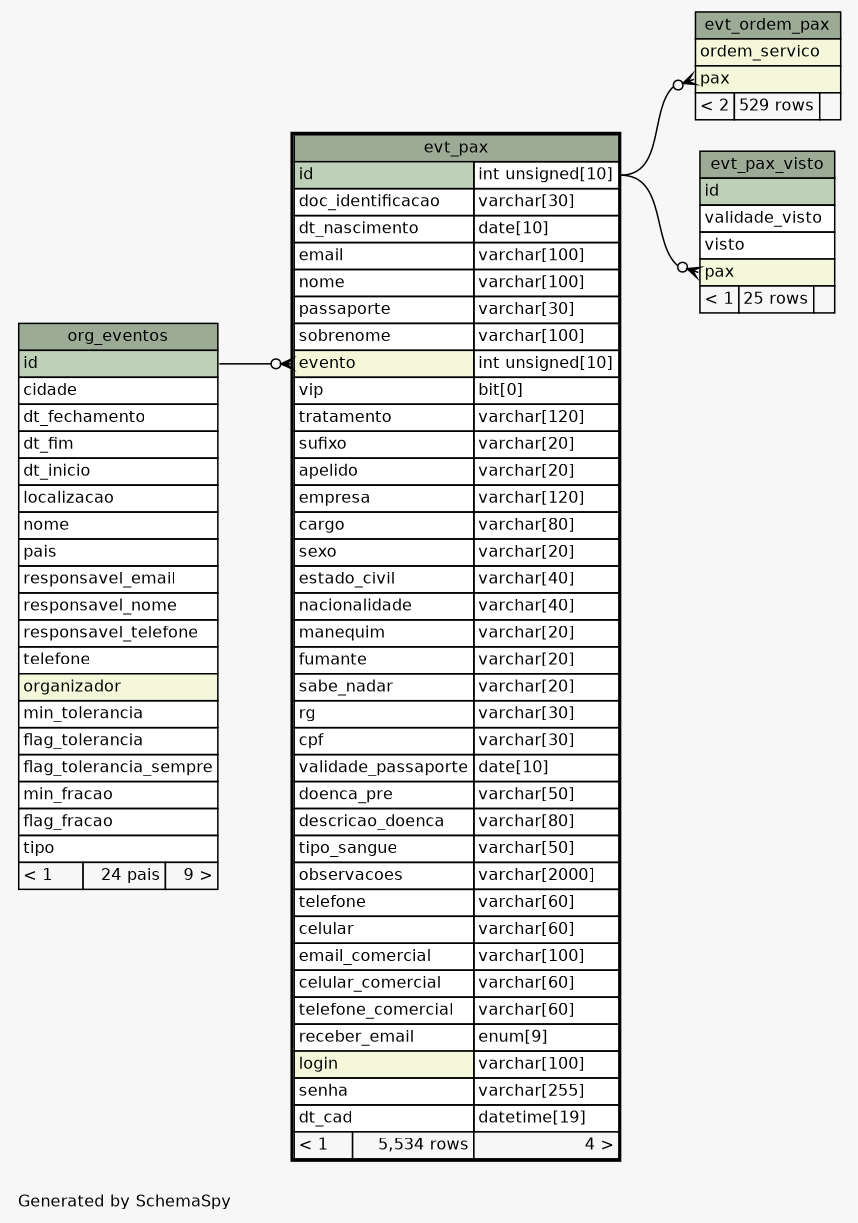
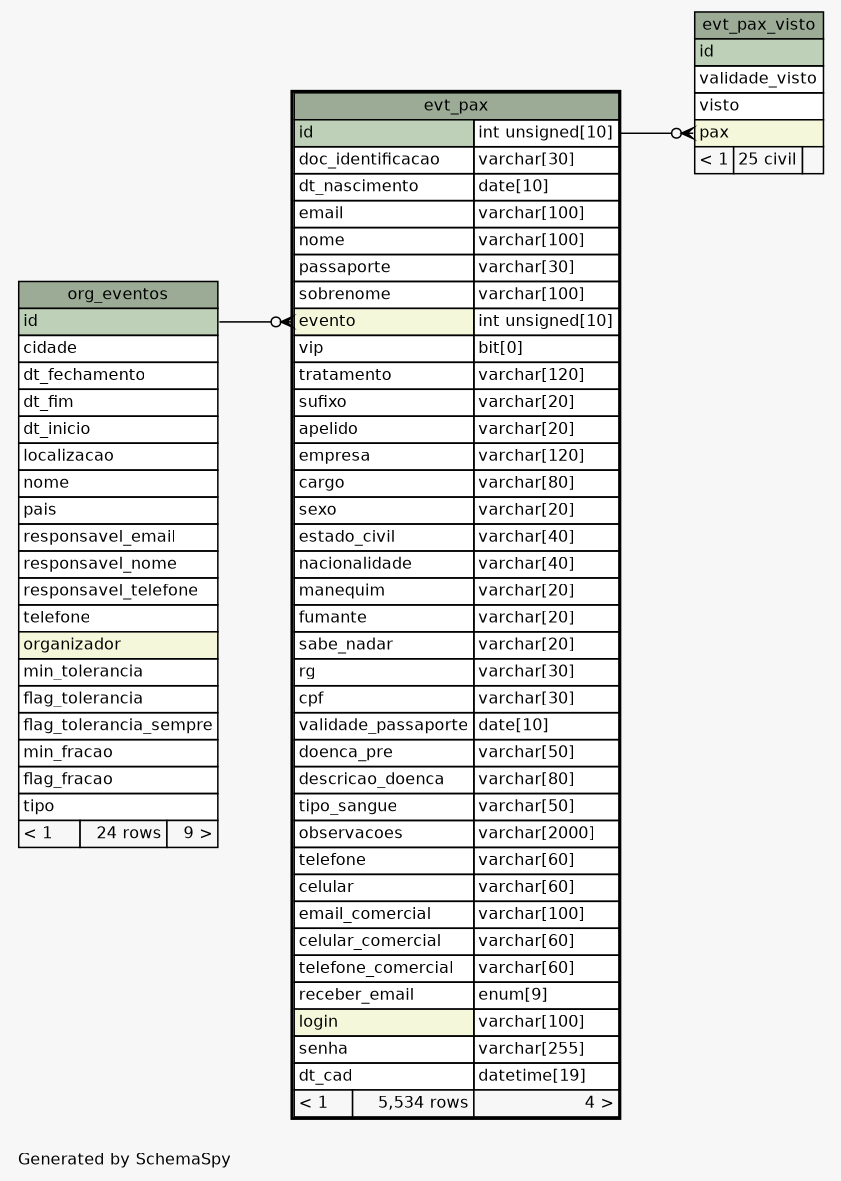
  digraph {
    bgcolor="#f7f7f7"
    fontname=Helvetica
    fontsize=11
    label="\nGenerated by SchemaSpy"
    labeljust=l
    nodesep=0.18
    rankdir=RL
    ranksep=0.46
    node [fontname=Helvetica fontsize=11 shape=plaintext]
    edge [arrowhead=none arrowsize=0.8 arrowtail=crowodot dir=back headport="id.type:e" tailport="pax:w"]
-   n1 [label=<     <TABLE BORDER="0" CELLBORDER="1" CELLSPACING="0" BGCOLOR="#ffffff">       <TR><TD COLSPAN="3" BGCOLOR="#9bab96" ALIGN="CENTER">evt_ordem_pax</TD></TR>       <TR><TD PORT="ordem_servico" COLSPAN="3" BGCOLOR="#f4f7da" ALIGN="LEFT">ordem_servico</TD></TR>       <TR><TD PORT="pax" COLSPAN="3" BGCOLOR="#f4f7da" ALIGN="LEFT">pax</TD></TR>       <TR><TD ALIGN="LEFT" BGCOLOR="#f7f7f7">&lt; 2</TD><TD ALIGN="RIGHT" BGCOLOR="#f7f7f7">529 rows</TD><TD ALIGN="RIGHT" BGCOLOR="#f7f7f7">  </TD></TR>     </TABLE>>]
    n2 [label=<     <TABLE BORDER="2" CELLBORDER="1" CELLSPACING="0" BGCOLOR="#ffffff">       <TR><TD COLSPAN="3" BGCOLOR="#9bab96" ALIGN="CENTER">evt_pax</TD></TR>       <TR><TD PORT="id" COLSPAN="2" BGCOLOR="#bed1b8" ALIGN="LEFT">id</TD><TD PORT="id.type" ALIGN="LEFT">int unsigned[10]</TD></TR>       <TR><TD PORT="doc_identificacao" COLSPAN="2" ALIGN="LEFT">doc_identificacao</TD><TD PORT="doc_identificacao.type" ALIGN="LEFT">varchar[30]</TD></TR>       <TR><TD PORT="dt_nascimento" COLSPAN="2" ALIGN="LEFT">dt_nascimento</TD><TD PORT="dt_nascimento.type" ALIGN="LEFT">date[10]</TD></TR>       <TR><TD PORT="email" COLSPAN="2" ALIGN="LEFT">email</TD><TD PORT="email.type" ALIGN="LEFT">varchar[100]</TD></TR>       <TR><TD PORT="nome" COLSPAN="2" ALIGN="LEFT">nome</TD><TD PORT="nome.type" ALIGN="LEFT">varchar[100]</TD></TR>       <TR><TD PORT="passaporte" COLSPAN="2" ALIGN="LEFT">passaporte</TD><TD PORT="passaporte.type" ALIGN="LEFT">varchar[30]</TD></TR>       <TR><TD PORT="sobrenome" COLSPAN="2" ALIGN="LEFT">sobrenome</TD><TD PORT="sobrenome.type" ALIGN="LEFT">varchar[100]</TD></TR>       <TR><TD PORT="evento" COLSPAN="2" BGCOLOR="#f4f7da" ALIGN="LEFT">evento</TD><TD PORT="evento.type" ALIGN="LEFT">int unsigned[10]</TD></TR>       <TR><TD PORT="vip" COLSPAN="2" ALIGN="LEFT">vip</TD><TD PORT="vip.type" ALIGN="LEFT">bit[0]</TD></TR>       <TR><TD PORT="tratamento" COLSPAN="2" ALIGN="LEFT">tratamento</TD><TD PORT="tratamento.type" ALIGN="LEFT">varchar[120]</TD></TR>       <TR><TD PORT="sufixo" COLSPAN="2" ALIGN="LEFT">sufixo</TD><TD PORT="sufixo.type" ALIGN="LEFT">varchar[20]</TD></TR>       <TR><TD PORT="apelido" COLSPAN="2" ALIGN="LEFT">apelido</TD><TD PORT="apelido.type" ALIGN="LEFT">varchar[20]</TD></TR>       <TR><TD PORT="empresa" COLSPAN="2" ALIGN="LEFT">empresa</TD><TD PORT="empresa.type" ALIGN="LEFT">varchar[120]</TD></TR>       <TR><TD PORT="cargo" COLSPAN="2" ALIGN="LEFT">cargo</TD><TD PORT="cargo.type" ALIGN="LEFT">varchar[80]</TD></TR>       <TR><TD PORT="sexo" COLSPAN="2" ALIGN="LEFT">sexo</TD><TD PORT="sexo.type" ALIGN="LEFT">varchar[20]</TD></TR>       <TR><TD PORT="estado_civil" COLSPAN="2" ALIGN="LEFT">estado_civil</TD><TD PORT="estado_civil.type" ALIGN="LEFT">varchar[40]</TD></TR>       <TR><TD PORT="nacionalidade" COLSPAN="2" ALIGN="LEFT">nacionalidade</TD><TD PORT="nacionalidade.type" ALIGN="LEFT">varchar[40]</TD></TR>       <TR><TD PORT="manequim" COLSPAN="2" ALIGN="LEFT">manequim</TD><TD PORT="manequim.type" ALIGN="LEFT">varchar[20]</TD></TR>       <TR><TD PORT="fumante" COLSPAN="2" ALIGN="LEFT">fumante</TD><TD PORT="fumante.type" ALIGN="LEFT">varchar[20]</TD></TR>       <TR><TD PORT="sabe_nadar" COLSPAN="2" ALIGN="LEFT">sabe_nadar</TD><TD PORT="sabe_nadar.type" ALIGN="LEFT">varchar[20]</TD></TR>       <TR><TD PORT="rg" COLSPAN="2" ALIGN="LEFT">rg</TD><TD PORT="rg.type" ALIGN="LEFT">varchar[30]</TD></TR>       <TR><TD PORT="cpf" COLSPAN="2" ALIGN="LEFT">cpf</TD><TD PORT="cpf.type" ALIGN="LEFT">varchar[30]</TD></TR>       <TR><TD PORT="validade_passaporte" COLSPAN="2" ALIGN="LEFT">validade_passaporte</TD><TD PORT="validade_passaporte.type" ALIGN="LEFT">date[10]</TD></TR>       <TR><TD PORT="doenca_pre" COLSPAN="2" ALIGN="LEFT">doenca_pre</TD><TD PORT="doenca_pre.type" ALIGN="LEFT">varchar[50]</TD></TR>       <TR><TD PORT="descricao_doenca" COLSPAN="2" ALIGN="LEFT">descricao_doenca</TD><TD PORT="descricao_doenca.type" ALIGN="LEFT">varchar[80]</TD></TR>       <TR><TD PORT="tipo_sangue" COLSPAN="2" ALIGN="LEFT">tipo_sangue</TD><TD PORT="tipo_sangue.type" ALIGN="LEFT">varchar[50]</TD></TR>       <TR><TD PORT="observacoes" COLSPAN="2" ALIGN="LEFT">observacoes</TD><TD PORT="observacoes.type" ALIGN="LEFT">varchar[2000]</TD></TR>       <TR><TD PORT="telefone" COLSPAN="2" ALIGN="LEFT">telefone</TD><TD PORT="telefone.type" ALIGN="LEFT">varchar[60]</TD></TR>       <TR><TD PORT="celular" COLSPAN="2" ALIGN="LEFT">celular</TD><TD PORT="celular.type" ALIGN="LEFT">varchar[60]</TD></TR>       <TR><TD PORT="email_comercial" COLSPAN="2" ALIGN="LEFT">email_comercial</TD><TD PORT="email_comercial.type" ALIGN="LEFT">varchar[100]</TD></TR>       <TR><TD PORT="celular_comercial" COLSPAN="2" ALIGN="LEFT">celular_comercial</TD><TD PORT="celular_comercial.type" ALIGN="LEFT">varchar[60]</TD></TR>       <TR><TD PORT="telefone_comercial" COLSPAN="2" ALIGN="LEFT">telefone_comercial</TD><TD PORT="telefone_comercial.type" ALIGN="LEFT">varchar[60]</TD></TR>       <TR><TD PORT="receber_email" COLSPAN="2" ALIGN="LEFT">receber_email</TD><TD PORT="receber_email.type" ALIGN="LEFT">enum[9]</TD></TR>       <TR><TD PORT="login" COLSPAN="2" BGCOLOR="#f4f7da" ALIGN="LEFT">login</TD><TD PORT="login.type" ALIGN="LEFT">varchar[100]</TD></TR>       <TR><TD PORT="senha" COLSPAN="2" ALIGN="LEFT">senha</TD><TD PORT="senha.type" ALIGN="LEFT">varchar[255]</TD></TR>       <TR><TD PORT="dt_cad" COLSPAN="2" ALIGN="LEFT">dt_cad</TD><TD PORT="dt_cad.type" ALIGN="LEFT">datetime[19]</TD></TR>       <TR><TD ALIGN="LEFT" BGCOLOR="#f7f7f7">&lt; 1</TD><TD ALIGN="RIGHT" BGCOLOR="#f7f7f7">5,534 rows</TD><TD ALIGN="RIGHT" BGCOLOR="#f7f7f7">4 &gt;</TD></TR>     </TABLE>>]
-   n3 [label=<     <TABLE BORDER="0" CELLBORDER="1" CELLSPACING="0" BGCOLOR="#ffffff">       <TR><TD COLSPAN="3" BGCOLOR="#9bab96" ALIGN="CENTER">org_eventos</TD></TR>       <TR><TD PORT="id" COLSPAN="3" BGCOLOR="#bed1b8" ALIGN="LEFT">id</TD></TR>       <TR><TD PORT="cidade" COLSPAN="3" ALIGN="LEFT">cidade</TD></TR>       <TR><TD PORT="dt_fechamento" COLSPAN="3" ALIGN="LEFT">dt_fechamento</TD></TR>       <TR><TD PORT="dt_fim" COLSPAN="3" ALIGN="LEFT">dt_fim</TD></TR>       <TR><TD PORT="dt_inicio" COLSPAN="3" ALIGN="LEFT">dt_inicio</TD></TR>       <TR><TD PORT="localizacao" COLSPAN="3" ALIGN="LEFT">localizacao</TD></TR>       <TR><TD PORT="nome" COLSPAN="3" ALIGN="LEFT">nome</TD></TR>       <TR><TD PORT="pais" COLSPAN="3" ALIGN="LEFT">pais</TD></TR>       <TR><TD PORT="responsavel_email" COLSPAN="3" ALIGN="LEFT">responsavel_email</TD></TR>       <TR><TD PORT="responsavel_nome" COLSPAN="3" ALIGN="LEFT">responsavel_nome</TD></TR>       <TR><TD PORT="responsavel_telefone" COLSPAN="3" ALIGN="LEFT">responsavel_telefone</TD></TR>       <TR><TD PORT="telefone" COLSPAN="3" ALIGN="LEFT">telefone</TD></TR>       <TR><TD PORT="organizador" COLSPAN="3" BGCOLOR="#f4f7da" ALIGN="LEFT">organizador</TD></TR>       <TR><TD PORT="min_tolerancia" COLSPAN="3" ALIGN="LEFT">min_tolerancia</TD></TR>       <TR><TD PORT="flag_tolerancia" COLSPAN="3" ALIGN="LEFT">flag_tolerancia</TD></TR>       <TR><TD PORT="flag_tolerancia_sempre" COLSPAN="3" ALIGN="LEFT">flag_tolerancia_sempre</TD></TR>       <TR><TD PORT="min_fracao" COLSPAN="3" ALIGN="LEFT">min_fracao</TD></TR>       <TR><TD PORT="flag_fracao" COLSPAN="3" ALIGN="LEFT">flag_fracao</TD></TR>       <TR><TD PORT="tipo" COLSPAN="3" ALIGN="LEFT">tipo</TD></TR>       <TR><TD ALIGN="LEFT" BGCOLOR="#f7f7f7">&lt; 1</TD><TD ALIGN="RIGHT" BGCOLOR="#f7f7f7">24 pais</TD><TD ALIGN="RIGHT" BGCOLOR="#f7f7f7">9 &gt;</TD></TR>     </TABLE>>]
-   n4 [label=<     <TABLE BORDER="0" CELLBORDER="1" CELLSPACING="0" BGCOLOR="#ffffff">       <TR><TD COLSPAN="3" BGCOLOR="#9bab96" ALIGN="CENTER">evt_pax_visto</TD></TR>       <TR><TD PORT="id" COLSPAN="3" BGCOLOR="#bed1b8" ALIGN="LEFT">id</TD></TR>       <TR><TD PORT="validade_visto" COLSPAN="3" ALIGN="LEFT">validade_visto</TD></TR>       <TR><TD PORT="visto" COLSPAN="3" ALIGN="LEFT">visto</TD></TR>       <TR><TD PORT="pax" COLSPAN="3" BGCOLOR="#f4f7da" ALIGN="LEFT">pax</TD></TR>       <TR><TD ALIGN="LEFT" BGCOLOR="#f7f7f7">&lt; 1</TD><TD ALIGN="RIGHT" BGCOLOR="#f7f7f7">25 rows</TD><TD ALIGN="RIGHT" BGCOLOR="#f7f7f7">  </TD></TR>     </TABLE>>]
-   n1 -> n2
+   n3 [label=<     <TABLE BORDER="0" CELLBORDER="1" CELLSPACING="0" BGCOLOR="#ffffff">       <TR><TD COLSPAN="3" BGCOLOR="#9bab96" ALIGN="CENTER">org_eventos</TD></TR>       <TR><TD PORT="id" COLSPAN="3" BGCOLOR="#bed1b8" ALIGN="LEFT">id</TD></TR>       <TR><TD PORT="cidade" COLSPAN="3" ALIGN="LEFT">cidade</TD></TR>       <TR><TD PORT="dt_fechamento" COLSPAN="3" ALIGN="LEFT">dt_fechamento</TD></TR>       <TR><TD PORT="dt_fim" COLSPAN="3" ALIGN="LEFT">dt_fim</TD></TR>       <TR><TD PORT="dt_inicio" COLSPAN="3" ALIGN="LEFT">dt_inicio</TD></TR>       <TR><TD PORT="localizacao" COLSPAN="3" ALIGN="LEFT">localizacao</TD></TR>       <TR><TD PORT="nome" COLSPAN="3" ALIGN="LEFT">nome</TD></TR>       <TR><TD PORT="pais" COLSPAN="3" ALIGN="LEFT">pais</TD></TR>       <TR><TD PORT="responsavel_email" COLSPAN="3" ALIGN="LEFT">responsavel_email</TD></TR>       <TR><TD PORT="responsavel_nome" COLSPAN="3" ALIGN="LEFT">responsavel_nome</TD></TR>       <TR><TD PORT="responsavel_telefone" COLSPAN="3" ALIGN="LEFT">responsavel_telefone</TD></TR>       <TR><TD PORT="telefone" COLSPAN="3" ALIGN="LEFT">telefone</TD></TR>       <TR><TD PORT="organizador" COLSPAN="3" BGCOLOR="#f4f7da" ALIGN="LEFT">organizador</TD></TR>       <TR><TD PORT="min_tolerancia" COLSPAN="3" ALIGN="LEFT">min_tolerancia</TD></TR>       <TR><TD PORT="flag_tolerancia" COLSPAN="3" ALIGN="LEFT">flag_tolerancia</TD></TR>       <TR><TD PORT="flag_tolerancia_sempre" COLSPAN="3" ALIGN="LEFT">flag_tolerancia_sempre</TD></TR>       <TR><TD PORT="min_fracao" COLSPAN="3" ALIGN="LEFT">min_fracao</TD></TR>       <TR><TD PORT="flag_fracao" COLSPAN="3" ALIGN="LEFT">flag_fracao</TD></TR>       <TR><TD PORT="tipo" COLSPAN="3" ALIGN="LEFT">tipo</TD></TR>       <TR><TD ALIGN="LEFT" BGCOLOR="#f7f7f7">&lt; 1</TD><TD ALIGN="RIGHT" BGCOLOR="#f7f7f7">24 rows</TD><TD ALIGN="RIGHT" BGCOLOR="#f7f7f7">9 &gt;</TD></TR>     </TABLE>>]
+   n4 [label=<     <TABLE BORDER="0" CELLBORDER="1" CELLSPACING="0" BGCOLOR="#ffffff">       <TR><TD COLSPAN="3" BGCOLOR="#9bab96" ALIGN="CENTER">evt_pax_visto</TD></TR>       <TR><TD PORT="id" COLSPAN="3" BGCOLOR="#bed1b8" ALIGN="LEFT">id</TD></TR>       <TR><TD PORT="validade_visto" COLSPAN="3" ALIGN="LEFT">validade_visto</TD></TR>       <TR><TD PORT="visto" COLSPAN="3" ALIGN="LEFT">visto</TD></TR>       <TR><TD PORT="pax" COLSPAN="3" BGCOLOR="#f4f7da" ALIGN="LEFT">pax</TD></TR>       <TR><TD ALIGN="LEFT" BGCOLOR="#f7f7f7">&lt; 1</TD><TD ALIGN="RIGHT" BGCOLOR="#f7f7f7">25 civil</TD><TD ALIGN="RIGHT" BGCOLOR="#f7f7f7">  </TD></TR>     </TABLE>>]
    n2 -> n3 [headport="id:e" tailport="evento:w"]
    n4 -> n2
  }
